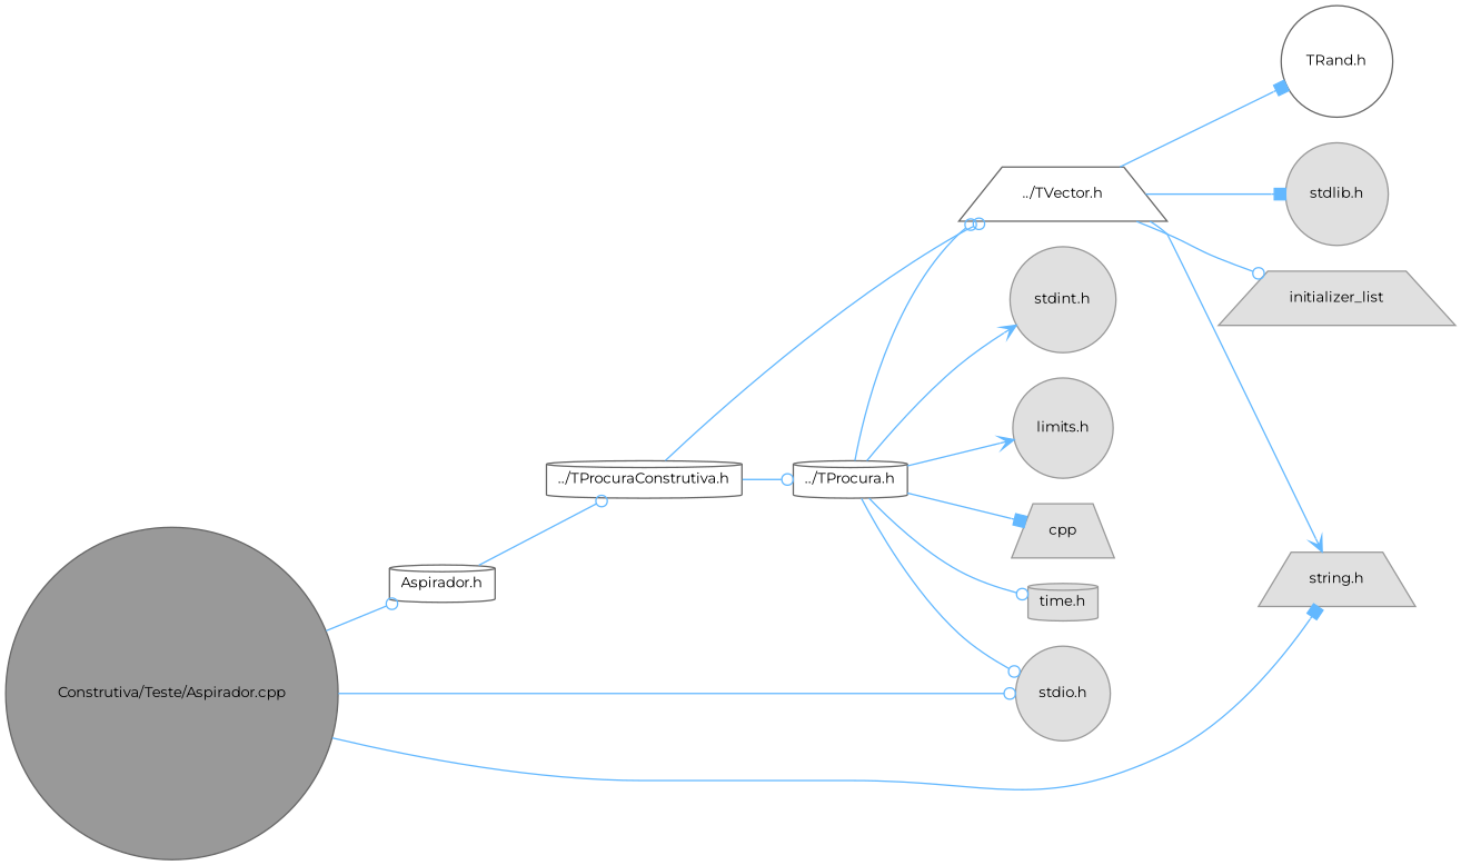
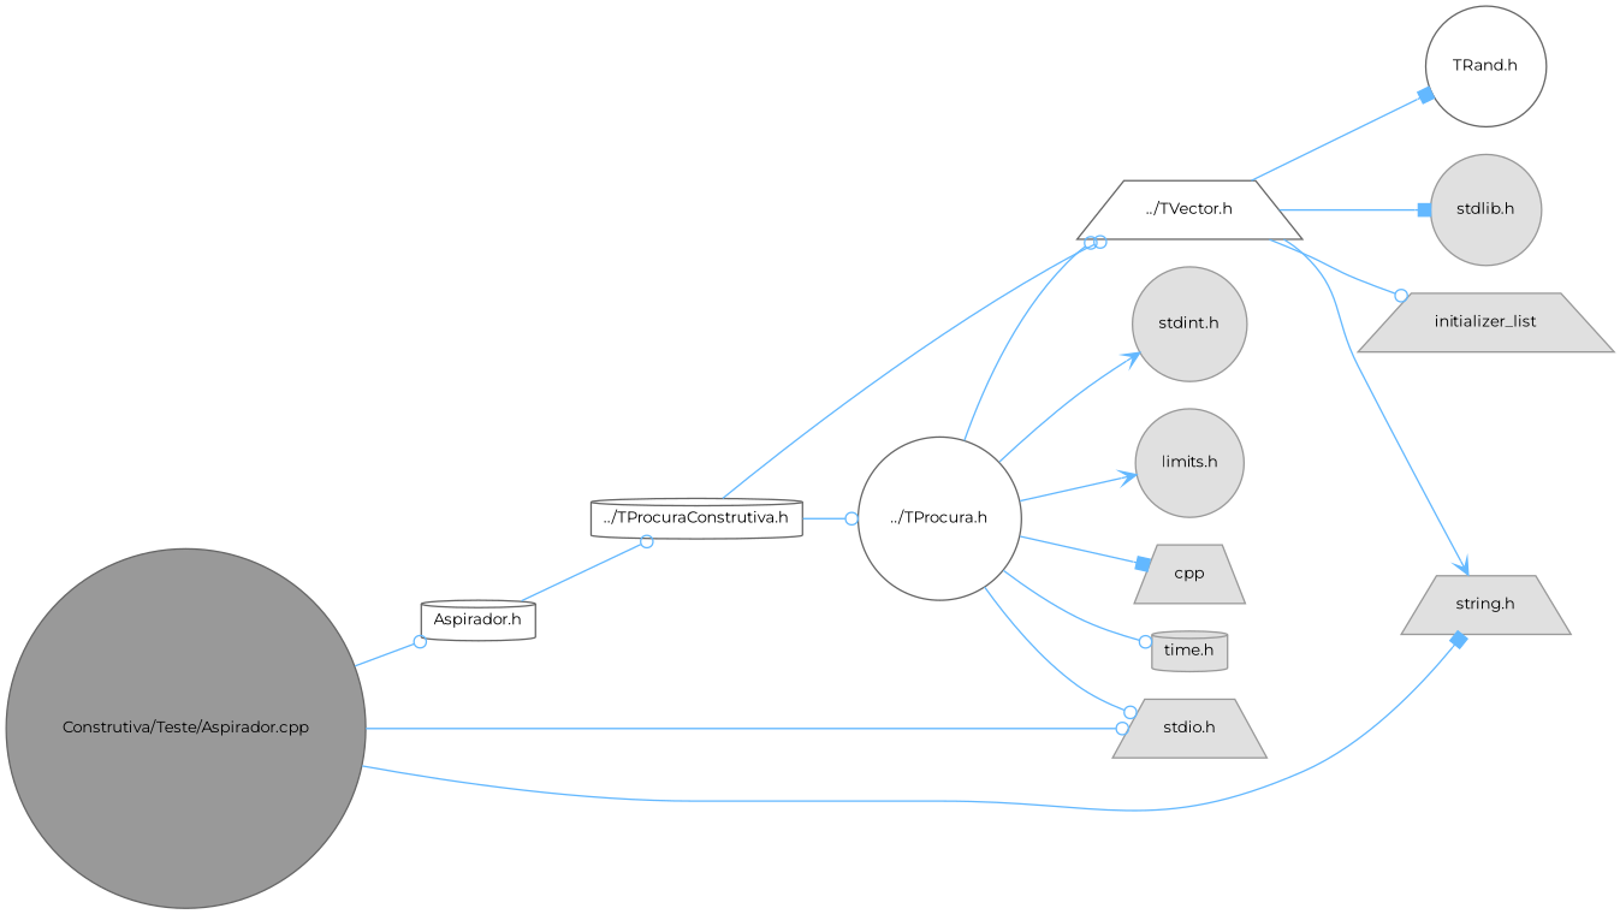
  digraph {
    fontname=Montserrat
    rankdir=LR
    node [color=grey60 fillcolor="#E0E0E0" fontname=Montserrat fontsize=10 shape=circle style=filled]
    edge [arrowhead=odot color=steelblue1 fontname=Montserrat fontsize=10 labelfontname=Helvetica labelfontsize=10 style=solid]
    n1 [color=gray40 fillcolor=grey60 fontcolor=black height=0.2 label="Construtiva/Teste/Aspirador.cpp" width=0.4]
    n2 [color=grey40 fillcolor=white height=0.2 label="Aspirador.h" shape=cylinder width=0.4]
    n3 [height=0.2 label="string.h" shape=trapezium width=0.4]
-   n4 [height=0.2 label="stdio.h" width=0.4]
+   n4 [height=0.2 label="stdio.h" shape=trapezium width=0.4]
    n5 [color=grey40 fillcolor=white height=0.2 label="../TProcuraConstrutiva.h" shape=cylinder width=0.4]
    n6 [color=grey40 fillcolor=white height=0.2 label="../TVector.h" shape=trapezium width=0.4]
-   n7 [color=grey40 fillcolor=white height=0.2 label="../TProcura.h" shape=cylinder width=0.4]
+   n7 [color=grey40 fillcolor=white height=0.2 label="../TProcura.h" width=0.4]
    n8 [height=0.2 label="stdlib.h" width=0.4]
    n9 [height=0.2 label=initializer_list shape=trapezium width=0.4]
    n10 [color=grey40 fillcolor=white height=0.2 label="TRand.h" width=0.4]
    n11 [height=0.2 label="time.h" shape=cylinder width=0.4]
    n12 [height=0.2 label="stdint.h" width=0.4]
    n13 [height=0.2 label="limits.h" width=0.4]
    n14 [height=0.2 label=cpp shape=trapezium width=0.4]
    n1 -> n2
    n1 -> n3 [arrowhead=box]
    n1 -> n4
    n2 -> n5
    n5 -> n6
    n5 -> n7
    n6 -> n3 [arrowhead=vee]
    n6 -> n8 [arrowhead=box]
    n6 -> n9
    n6 -> n10 [arrowhead=box]
    n7 -> n4
    n7 -> n6
    n7 -> n11
    n7 -> n12 [arrowhead=vee]
    n7 -> n13 [arrowhead=vee]
    n7 -> n14 [arrowhead=box]
  }
